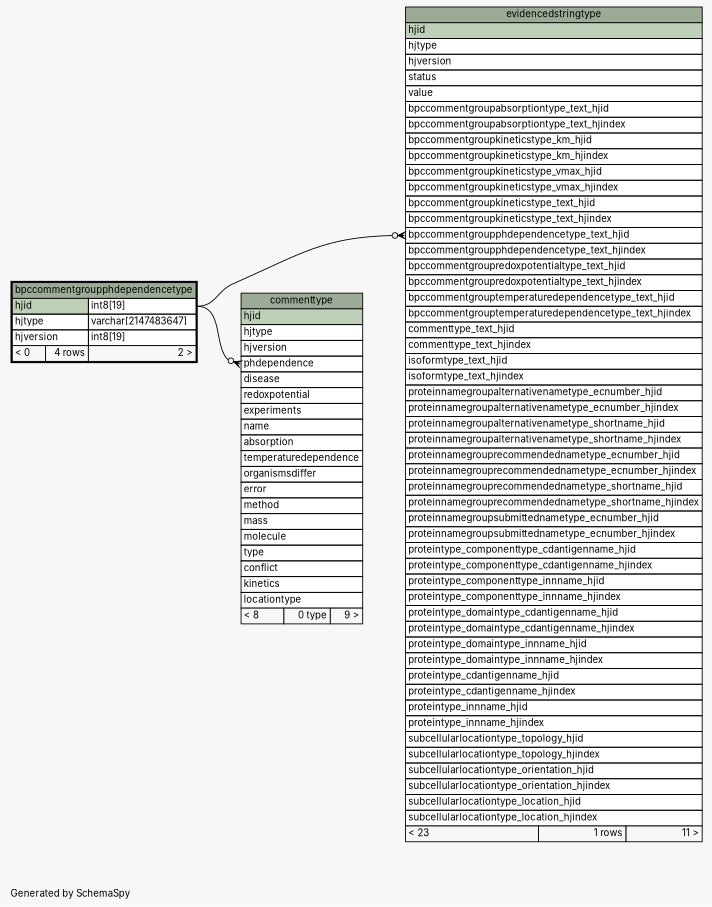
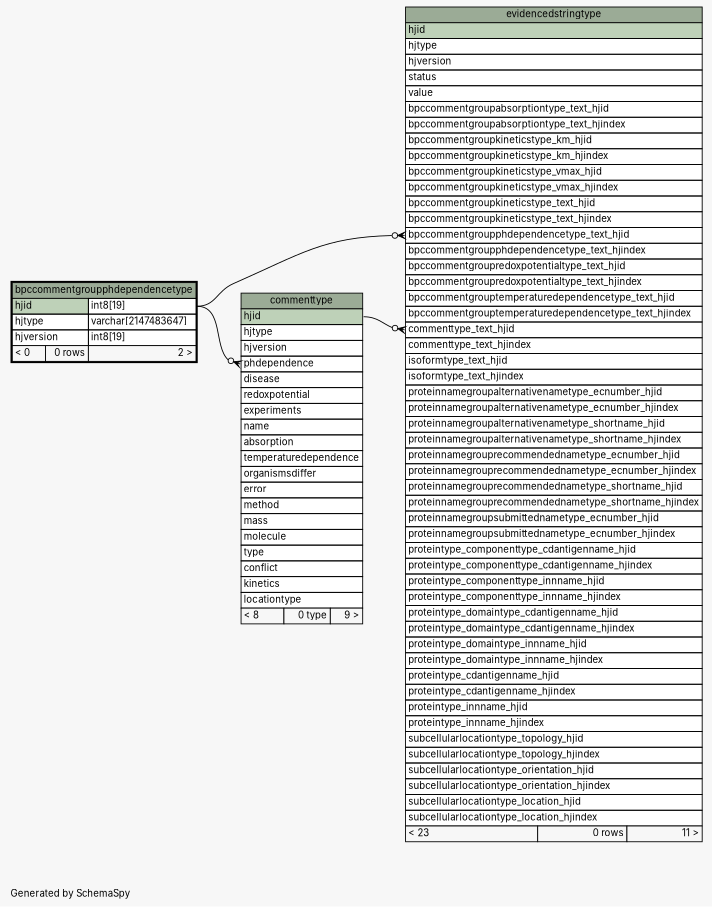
  digraph {
    bgcolor="#f7f7f7"
    fontname=Inter
    fontsize=11
    label="\nGenerated by SchemaSpy"
    labeljust=l
    nodesep=0.18
    rankdir=RL
    ranksep=0.46
    node [fontname=Inter fontsize=11 shape=plaintext]
    edge [arrowhead=none arrowsize=0.8 arrowtail=crowodot dir=back fontname=Inter headport="hjid.type:e"]
    n1 [label=<     <TABLE BORDER="0" CELLBORDER="1" CELLSPACING="0" BGCOLOR="#ffffff">       <TR><TD COLSPAN="3" BGCOLOR="#9bab96" ALIGN="CENTER">commenttype</TD></TR>       <TR><TD PORT="hjid" COLSPAN="3" BGCOLOR="#bed1b8" ALIGN="LEFT">hjid</TD></TR>       <TR><TD PORT="hjtype" COLSPAN="3" ALIGN="LEFT">hjtype</TD></TR>       <TR><TD PORT="hjversion" COLSPAN="3" ALIGN="LEFT">hjversion</TD></TR>       <TR><TD PORT="phdependence" COLSPAN="3" ALIGN="LEFT">phdependence</TD></TR>       <TR><TD PORT="disease" COLSPAN="3" ALIGN="LEFT">disease</TD></TR>       <TR><TD PORT="redoxpotential" COLSPAN="3" ALIGN="LEFT">redoxpotential</TD></TR>       <TR><TD PORT="experiments" COLSPAN="3" ALIGN="LEFT">experiments</TD></TR>       <TR><TD PORT="name" COLSPAN="3" ALIGN="LEFT">name</TD></TR>       <TR><TD PORT="absorption" COLSPAN="3" ALIGN="LEFT">absorption</TD></TR>       <TR><TD PORT="temperaturedependence" COLSPAN="3" ALIGN="LEFT">temperaturedependence</TD></TR>       <TR><TD PORT="organismsdiffer" COLSPAN="3" ALIGN="LEFT">organismsdiffer</TD></TR>       <TR><TD PORT="error" COLSPAN="3" ALIGN="LEFT">error</TD></TR>       <TR><TD PORT="method" COLSPAN="3" ALIGN="LEFT">method</TD></TR>       <TR><TD PORT="mass" COLSPAN="3" ALIGN="LEFT">mass</TD></TR>       <TR><TD PORT="molecule" COLSPAN="3" ALIGN="LEFT">molecule</TD></TR>       <TR><TD PORT="type" COLSPAN="3" ALIGN="LEFT">type</TD></TR>       <TR><TD PORT="conflict" COLSPAN="3" ALIGN="LEFT">conflict</TD></TR>       <TR><TD PORT="kinetics" COLSPAN="3" ALIGN="LEFT">kinetics</TD></TR>       <TR><TD PORT="locationtype" COLSPAN="3" ALIGN="LEFT">locationtype</TD></TR>       <TR><TD ALIGN="LEFT" BGCOLOR="#f7f7f7">&lt; 8</TD><TD ALIGN="RIGHT" BGCOLOR="#f7f7f7">0 type</TD><TD ALIGN="RIGHT" BGCOLOR="#f7f7f7">9 &gt;</TD></TR>     </TABLE>>]
-   n2 [label=<     <TABLE BORDER="2" CELLBORDER="1" CELLSPACING="0" BGCOLOR="#ffffff">       <TR><TD COLSPAN="3" BGCOLOR="#9bab96" ALIGN="CENTER">bpccommentgroupphdependencetype</TD></TR>       <TR><TD PORT="hjid" COLSPAN="2" BGCOLOR="#bed1b8" ALIGN="LEFT">hjid</TD><TD PORT="hjid.type" ALIGN="LEFT">int8[19]</TD></TR>       <TR><TD PORT="hjtype" COLSPAN="2" ALIGN="LEFT">hjtype</TD><TD PORT="hjtype.type" ALIGN="LEFT">varchar[2147483647]</TD></TR>       <TR><TD PORT="hjversion" COLSPAN="2" ALIGN="LEFT">hjversion</TD><TD PORT="hjversion.type" ALIGN="LEFT">int8[19]</TD></TR>       <TR><TD ALIGN="LEFT" BGCOLOR="#f7f7f7">&lt; 0</TD><TD ALIGN="RIGHT" BGCOLOR="#f7f7f7">4 rows</TD><TD ALIGN="RIGHT" BGCOLOR="#f7f7f7">2 &gt;</TD></TR>     </TABLE>>]
-   n3 [label=<     <TABLE BORDER="0" CELLBORDER="1" CELLSPACING="0" BGCOLOR="#ffffff">       <TR><TD COLSPAN="3" BGCOLOR="#9bab96" ALIGN="CENTER">evidencedstringtype</TD></TR>       <TR><TD PORT="hjid" COLSPAN="3" BGCOLOR="#bed1b8" ALIGN="LEFT">hjid</TD></TR>       <TR><TD PORT="hjtype" COLSPAN="3" ALIGN="LEFT">hjtype</TD></TR>       <TR><TD PORT="hjversion" COLSPAN="3" ALIGN="LEFT">hjversion</TD></TR>       <TR><TD PORT="status" COLSPAN="3" ALIGN="LEFT">status</TD></TR>       <TR><TD PORT="value" COLSPAN="3" ALIGN="LEFT">value</TD></TR>       <TR><TD PORT="bpccommentgroupabsorptiontype_text_hjid" COLSPAN="3" ALIGN="LEFT">bpccommentgroupabsorptiontype_text_hjid</TD></TR>       <TR><TD PORT="bpccommentgroupabsorptiontype_text_hjindex" COLSPAN="3" ALIGN="LEFT">bpccommentgroupabsorptiontype_text_hjindex</TD></TR>       <TR><TD PORT="bpccommentgroupkineticstype_km_hjid" COLSPAN="3" ALIGN="LEFT">bpccommentgroupkineticstype_km_hjid</TD></TR>       <TR><TD PORT="bpccommentgroupkineticstype_km_hjindex" COLSPAN="3" ALIGN="LEFT">bpccommentgroupkineticstype_km_hjindex</TD></TR>       <TR><TD PORT="bpccommentgroupkineticstype_vmax_hjid" COLSPAN="3" ALIGN="LEFT">bpccommentgroupkineticstype_vmax_hjid</TD></TR>       <TR><TD PORT="bpccommentgroupkineticstype_vmax_hjindex" COLSPAN="3" ALIGN="LEFT">bpccommentgroupkineticstype_vmax_hjindex</TD></TR>       <TR><TD PORT="bpccommentgroupkineticstype_text_hjid" COLSPAN="3" ALIGN="LEFT">bpccommentgroupkineticstype_text_hjid</TD></TR>       <TR><TD PORT="bpccommentgroupkineticstype_text_hjindex" COLSPAN="3" ALIGN="LEFT">bpccommentgroupkineticstype_text_hjindex</TD></TR>       <TR><TD PORT="bpccommentgroupphdependencetype_text_hjid" COLSPAN="3" ALIGN="LEFT">bpccommentgroupphdependencetype_text_hjid</TD></TR>       <TR><TD PORT="bpccommentgroupphdependencetype_text_hjindex" COLSPAN="3" ALIGN="LEFT">bpccommentgroupphdependencetype_text_hjindex</TD></TR>       <TR><TD PORT="bpccommentgroupredoxpotentialtype_text_hjid" COLSPAN="3" ALIGN="LEFT">bpccommentgroupredoxpotentialtype_text_hjid</TD></TR>       <TR><TD PORT="bpccommentgroupredoxpotentialtype_text_hjindex" COLSPAN="3" ALIGN="LEFT">bpccommentgroupredoxpotentialtype_text_hjindex</TD></TR>       <TR><TD PORT="bpccommentgrouptemperaturedependencetype_text_hjid" COLSPAN="3" ALIGN="LEFT">bpccommentgrouptemperaturedependencetype_text_hjid</TD></TR>       <TR><TD PORT="bpccommentgrouptemperaturedependencetype_text_hjindex" COLSPAN="3" ALIGN="LEFT">bpccommentgrouptemperaturedependencetype_text_hjindex</TD></TR>       <TR><TD PORT="commenttype_text_hjid" COLSPAN="3" ALIGN="LEFT">commenttype_text_hjid</TD></TR>       <TR><TD PORT="commenttype_text_hjindex" COLSPAN="3" ALIGN="LEFT">commenttype_text_hjindex</TD></TR>       <TR><TD PORT="isoformtype_text_hjid" COLSPAN="3" ALIGN="LEFT">isoformtype_text_hjid</TD></TR>       <TR><TD PORT="isoformtype_text_hjindex" COLSPAN="3" ALIGN="LEFT">isoformtype_text_hjindex</TD></TR>       <TR><TD PORT="proteinnamegroupalternativenametype_ecnumber_hjid" COLSPAN="3" ALIGN="LEFT">proteinnamegroupalternativenametype_ecnumber_hjid</TD></TR>       <TR><TD PORT="proteinnamegroupalternativenametype_ecnumber_hjindex" COLSPAN="3" ALIGN="LEFT">proteinnamegroupalternativenametype_ecnumber_hjindex</TD></TR>       <TR><TD PORT="proteinnamegroupalternativenametype_shortname_hjid" COLSPAN="3" ALIGN="LEFT">proteinnamegroupalternativenametype_shortname_hjid</TD></TR>       <TR><TD PORT="proteinnamegroupalternativenametype_shortname_hjindex" COLSPAN="3" ALIGN="LEFT">proteinnamegroupalternativenametype_shortname_hjindex</TD></TR>       <TR><TD PORT="proteinnamegrouprecommendednametype_ecnumber_hjid" COLSPAN="3" ALIGN="LEFT">proteinnamegrouprecommendednametype_ecnumber_hjid</TD></TR>       <TR><TD PORT="proteinnamegrouprecommendednametype_ecnumber_hjindex" COLSPAN="3" ALIGN="LEFT">proteinnamegrouprecommendednametype_ecnumber_hjindex</TD></TR>       <TR><TD PORT="proteinnamegrouprecommendednametype_shortname_hjid" COLSPAN="3" ALIGN="LEFT">proteinnamegrouprecommendednametype_shortname_hjid</TD></TR>       <TR><TD PORT="proteinnamegrouprecommendednametype_shortname_hjindex" COLSPAN="3" ALIGN="LEFT">proteinnamegrouprecommendednametype_shortname_hjindex</TD></TR>       <TR><TD PORT="proteinnamegroupsubmittednametype_ecnumber_hjid" COLSPAN="3" ALIGN="LEFT">proteinnamegroupsubmittednametype_ecnumber_hjid</TD></TR>       <TR><TD PORT="proteinnamegroupsubmittednametype_ecnumber_hjindex" COLSPAN="3" ALIGN="LEFT">proteinnamegroupsubmittednametype_ecnumber_hjindex</TD></TR>       <TR><TD PORT="proteintype_componenttype_cdantigenname_hjid" COLSPAN="3" ALIGN="LEFT">proteintype_componenttype_cdantigenname_hjid</TD></TR>       <TR><TD PORT="proteintype_componenttype_cdantigenname_hjindex" COLSPAN="3" ALIGN="LEFT">proteintype_componenttype_cdantigenname_hjindex</TD></TR>       <TR><TD PORT="proteintype_componenttype_innname_hjid" COLSPAN="3" ALIGN="LEFT">proteintype_componenttype_innname_hjid</TD></TR>       <TR><TD PORT="proteintype_componenttype_innname_hjindex" COLSPAN="3" ALIGN="LEFT">proteintype_componenttype_innname_hjindex</TD></TR>       <TR><TD PORT="proteintype_domaintype_cdantigenname_hjid" COLSPAN="3" ALIGN="LEFT">proteintype_domaintype_cdantigenname_hjid</TD></TR>       <TR><TD PORT="proteintype_domaintype_cdantigenname_hjindex" COLSPAN="3" ALIGN="LEFT">proteintype_domaintype_cdantigenname_hjindex</TD></TR>       <TR><TD PORT="proteintype_domaintype_innname_hjid" COLSPAN="3" ALIGN="LEFT">proteintype_domaintype_innname_hjid</TD></TR>       <TR><TD PORT="proteintype_domaintype_innname_hjindex" COLSPAN="3" ALIGN="LEFT">proteintype_domaintype_innname_hjindex</TD></TR>       <TR><TD PORT="proteintype_cdantigenname_hjid" COLSPAN="3" ALIGN="LEFT">proteintype_cdantigenname_hjid</TD></TR>       <TR><TD PORT="proteintype_cdantigenname_hjindex" COLSPAN="3" ALIGN="LEFT">proteintype_cdantigenname_hjindex</TD></TR>       <TR><TD PORT="proteintype_innname_hjid" COLSPAN="3" ALIGN="LEFT">proteintype_innname_hjid</TD></TR>       <TR><TD PORT="proteintype_innname_hjindex" COLSPAN="3" ALIGN="LEFT">proteintype_innname_hjindex</TD></TR>       <TR><TD PORT="subcellularlocationtype_topology_hjid" COLSPAN="3" ALIGN="LEFT">subcellularlocationtype_topology_hjid</TD></TR>       <TR><TD PORT="subcellularlocationtype_topology_hjindex" COLSPAN="3" ALIGN="LEFT">subcellularlocationtype_topology_hjindex</TD></TR>       <TR><TD PORT="subcellularlocationtype_orientation_hjid" COLSPAN="3" ALIGN="LEFT">subcellularlocationtype_orientation_hjid</TD></TR>       <TR><TD PORT="subcellularlocationtype_orientation_hjindex" COLSPAN="3" ALIGN="LEFT">subcellularlocationtype_orientation_hjindex</TD></TR>       <TR><TD PORT="subcellularlocationtype_location_hjid" COLSPAN="3" ALIGN="LEFT">subcellularlocationtype_location_hjid</TD></TR>       <TR><TD PORT="subcellularlocationtype_location_hjindex" COLSPAN="3" ALIGN="LEFT">subcellularlocationtype_location_hjindex</TD></TR>       <TR><TD ALIGN="LEFT" BGCOLOR="#f7f7f7">&lt; 23</TD><TD ALIGN="RIGHT" BGCOLOR="#f7f7f7">1 rows</TD><TD ALIGN="RIGHT" BGCOLOR="#f7f7f7">11 &gt;</TD></TR>     </TABLE>>]
+   n2 [label=<     <TABLE BORDER="2" CELLBORDER="1" CELLSPACING="0" BGCOLOR="#ffffff">       <TR><TD COLSPAN="3" BGCOLOR="#9bab96" ALIGN="CENTER">bpccommentgroupphdependencetype</TD></TR>       <TR><TD PORT="hjid" COLSPAN="2" BGCOLOR="#bed1b8" ALIGN="LEFT">hjid</TD><TD PORT="hjid.type" ALIGN="LEFT">int8[19]</TD></TR>       <TR><TD PORT="hjtype" COLSPAN="2" ALIGN="LEFT">hjtype</TD><TD PORT="hjtype.type" ALIGN="LEFT">varchar[2147483647]</TD></TR>       <TR><TD PORT="hjversion" COLSPAN="2" ALIGN="LEFT">hjversion</TD><TD PORT="hjversion.type" ALIGN="LEFT">int8[19]</TD></TR>       <TR><TD ALIGN="LEFT" BGCOLOR="#f7f7f7">&lt; 0</TD><TD ALIGN="RIGHT" BGCOLOR="#f7f7f7">0 rows</TD><TD ALIGN="RIGHT" BGCOLOR="#f7f7f7">2 &gt;</TD></TR>     </TABLE>>]
+   n3 [label=<     <TABLE BORDER="0" CELLBORDER="1" CELLSPACING="0" BGCOLOR="#ffffff">       <TR><TD COLSPAN="3" BGCOLOR="#9bab96" ALIGN="CENTER">evidencedstringtype</TD></TR>       <TR><TD PORT="hjid" COLSPAN="3" BGCOLOR="#bed1b8" ALIGN="LEFT">hjid</TD></TR>       <TR><TD PORT="hjtype" COLSPAN="3" ALIGN="LEFT">hjtype</TD></TR>       <TR><TD PORT="hjversion" COLSPAN="3" ALIGN="LEFT">hjversion</TD></TR>       <TR><TD PORT="status" COLSPAN="3" ALIGN="LEFT">status</TD></TR>       <TR><TD PORT="value" COLSPAN="3" ALIGN="LEFT">value</TD></TR>       <TR><TD PORT="bpccommentgroupabsorptiontype_text_hjid" COLSPAN="3" ALIGN="LEFT">bpccommentgroupabsorptiontype_text_hjid</TD></TR>       <TR><TD PORT="bpccommentgroupabsorptiontype_text_hjindex" COLSPAN="3" ALIGN="LEFT">bpccommentgroupabsorptiontype_text_hjindex</TD></TR>       <TR><TD PORT="bpccommentgroupkineticstype_km_hjid" COLSPAN="3" ALIGN="LEFT">bpccommentgroupkineticstype_km_hjid</TD></TR>       <TR><TD PORT="bpccommentgroupkineticstype_km_hjindex" COLSPAN="3" ALIGN="LEFT">bpccommentgroupkineticstype_km_hjindex</TD></TR>       <TR><TD PORT="bpccommentgroupkineticstype_vmax_hjid" COLSPAN="3" ALIGN="LEFT">bpccommentgroupkineticstype_vmax_hjid</TD></TR>       <TR><TD PORT="bpccommentgroupkineticstype_vmax_hjindex" COLSPAN="3" ALIGN="LEFT">bpccommentgroupkineticstype_vmax_hjindex</TD></TR>       <TR><TD PORT="bpccommentgroupkineticstype_text_hjid" COLSPAN="3" ALIGN="LEFT">bpccommentgroupkineticstype_text_hjid</TD></TR>       <TR><TD PORT="bpccommentgroupkineticstype_text_hjindex" COLSPAN="3" ALIGN="LEFT">bpccommentgroupkineticstype_text_hjindex</TD></TR>       <TR><TD PORT="bpccommentgroupphdependencetype_text_hjid" COLSPAN="3" ALIGN="LEFT">bpccommentgroupphdependencetype_text_hjid</TD></TR>       <TR><TD PORT="bpccommentgroupphdependencetype_text_hjindex" COLSPAN="3" ALIGN="LEFT">bpccommentgroupphdependencetype_text_hjindex</TD></TR>       <TR><TD PORT="bpccommentgroupredoxpotentialtype_text_hjid" COLSPAN="3" ALIGN="LEFT">bpccommentgroupredoxpotentialtype_text_hjid</TD></TR>       <TR><TD PORT="bpccommentgroupredoxpotentialtype_text_hjindex" COLSPAN="3" ALIGN="LEFT">bpccommentgroupredoxpotentialtype_text_hjindex</TD></TR>       <TR><TD PORT="bpccommentgrouptemperaturedependencetype_text_hjid" COLSPAN="3" ALIGN="LEFT">bpccommentgrouptemperaturedependencetype_text_hjid</TD></TR>       <TR><TD PORT="bpccommentgrouptemperaturedependencetype_text_hjindex" COLSPAN="3" ALIGN="LEFT">bpccommentgrouptemperaturedependencetype_text_hjindex</TD></TR>       <TR><TD PORT="commenttype_text_hjid" COLSPAN="3" ALIGN="LEFT">commenttype_text_hjid</TD></TR>       <TR><TD PORT="commenttype_text_hjindex" COLSPAN="3" ALIGN="LEFT">commenttype_text_hjindex</TD></TR>       <TR><TD PORT="isoformtype_text_hjid" COLSPAN="3" ALIGN="LEFT">isoformtype_text_hjid</TD></TR>       <TR><TD PORT="isoformtype_text_hjindex" COLSPAN="3" ALIGN="LEFT">isoformtype_text_hjindex</TD></TR>       <TR><TD PORT="proteinnamegroupalternativenametype_ecnumber_hjid" COLSPAN="3" ALIGN="LEFT">proteinnamegroupalternativenametype_ecnumber_hjid</TD></TR>       <TR><TD PORT="proteinnamegroupalternativenametype_ecnumber_hjindex" COLSPAN="3" ALIGN="LEFT">proteinnamegroupalternativenametype_ecnumber_hjindex</TD></TR>       <TR><TD PORT="proteinnamegroupalternativenametype_shortname_hjid" COLSPAN="3" ALIGN="LEFT">proteinnamegroupalternativenametype_shortname_hjid</TD></TR>       <TR><TD PORT="proteinnamegroupalternativenametype_shortname_hjindex" COLSPAN="3" ALIGN="LEFT">proteinnamegroupalternativenametype_shortname_hjindex</TD></TR>       <TR><TD PORT="proteinnamegrouprecommendednametype_ecnumber_hjid" COLSPAN="3" ALIGN="LEFT">proteinnamegrouprecommendednametype_ecnumber_hjid</TD></TR>       <TR><TD PORT="proteinnamegrouprecommendednametype_ecnumber_hjindex" COLSPAN="3" ALIGN="LEFT">proteinnamegrouprecommendednametype_ecnumber_hjindex</TD></TR>       <TR><TD PORT="proteinnamegrouprecommendednametype_shortname_hjid" COLSPAN="3" ALIGN="LEFT">proteinnamegrouprecommendednametype_shortname_hjid</TD></TR>       <TR><TD PORT="proteinnamegrouprecommendednametype_shortname_hjindex" COLSPAN="3" ALIGN="LEFT">proteinnamegrouprecommendednametype_shortname_hjindex</TD></TR>       <TR><TD PORT="proteinnamegroupsubmittednametype_ecnumber_hjid" COLSPAN="3" ALIGN="LEFT">proteinnamegroupsubmittednametype_ecnumber_hjid</TD></TR>       <TR><TD PORT="proteinnamegroupsubmittednametype_ecnumber_hjindex" COLSPAN="3" ALIGN="LEFT">proteinnamegroupsubmittednametype_ecnumber_hjindex</TD></TR>       <TR><TD PORT="proteintype_componenttype_cdantigenname_hjid" COLSPAN="3" ALIGN="LEFT">proteintype_componenttype_cdantigenname_hjid</TD></TR>       <TR><TD PORT="proteintype_componenttype_cdantigenname_hjindex" COLSPAN="3" ALIGN="LEFT">proteintype_componenttype_cdantigenname_hjindex</TD></TR>       <TR><TD PORT="proteintype_componenttype_innname_hjid" COLSPAN="3" ALIGN="LEFT">proteintype_componenttype_innname_hjid</TD></TR>       <TR><TD PORT="proteintype_componenttype_innname_hjindex" COLSPAN="3" ALIGN="LEFT">proteintype_componenttype_innname_hjindex</TD></TR>       <TR><TD PORT="proteintype_domaintype_cdantigenname_hjid" COLSPAN="3" ALIGN="LEFT">proteintype_domaintype_cdantigenname_hjid</TD></TR>       <TR><TD PORT="proteintype_domaintype_cdantigenname_hjindex" COLSPAN="3" ALIGN="LEFT">proteintype_domaintype_cdantigenname_hjindex</TD></TR>       <TR><TD PORT="proteintype_domaintype_innname_hjid" COLSPAN="3" ALIGN="LEFT">proteintype_domaintype_innname_hjid</TD></TR>       <TR><TD PORT="proteintype_domaintype_innname_hjindex" COLSPAN="3" ALIGN="LEFT">proteintype_domaintype_innname_hjindex</TD></TR>       <TR><TD PORT="proteintype_cdantigenname_hjid" COLSPAN="3" ALIGN="LEFT">proteintype_cdantigenname_hjid</TD></TR>       <TR><TD PORT="proteintype_cdantigenname_hjindex" COLSPAN="3" ALIGN="LEFT">proteintype_cdantigenname_hjindex</TD></TR>       <TR><TD PORT="proteintype_innname_hjid" COLSPAN="3" ALIGN="LEFT">proteintype_innname_hjid</TD></TR>       <TR><TD PORT="proteintype_innname_hjindex" COLSPAN="3" ALIGN="LEFT">proteintype_innname_hjindex</TD></TR>       <TR><TD PORT="subcellularlocationtype_topology_hjid" COLSPAN="3" ALIGN="LEFT">subcellularlocationtype_topology_hjid</TD></TR>       <TR><TD PORT="subcellularlocationtype_topology_hjindex" COLSPAN="3" ALIGN="LEFT">subcellularlocationtype_topology_hjindex</TD></TR>       <TR><TD PORT="subcellularlocationtype_orientation_hjid" COLSPAN="3" ALIGN="LEFT">subcellularlocationtype_orientation_hjid</TD></TR>       <TR><TD PORT="subcellularlocationtype_orientation_hjindex" COLSPAN="3" ALIGN="LEFT">subcellularlocationtype_orientation_hjindex</TD></TR>       <TR><TD PORT="subcellularlocationtype_location_hjid" COLSPAN="3" ALIGN="LEFT">subcellularlocationtype_location_hjid</TD></TR>       <TR><TD PORT="subcellularlocationtype_location_hjindex" COLSPAN="3" ALIGN="LEFT">subcellularlocationtype_location_hjindex</TD></TR>       <TR><TD ALIGN="LEFT" BGCOLOR="#f7f7f7">&lt; 23</TD><TD ALIGN="RIGHT" BGCOLOR="#f7f7f7">0 rows</TD><TD ALIGN="RIGHT" BGCOLOR="#f7f7f7">11 &gt;</TD></TR>     </TABLE>>]
    n1 -> n2 [tailport="phdependence:w"]
+   n3 -> n1 [headport="hjid:e" tailport="commenttype_text_hjid:w"]
    n3 -> n2 [tailport="bpccommentgroupphdependencetype_text_hjid:w"]
  }
